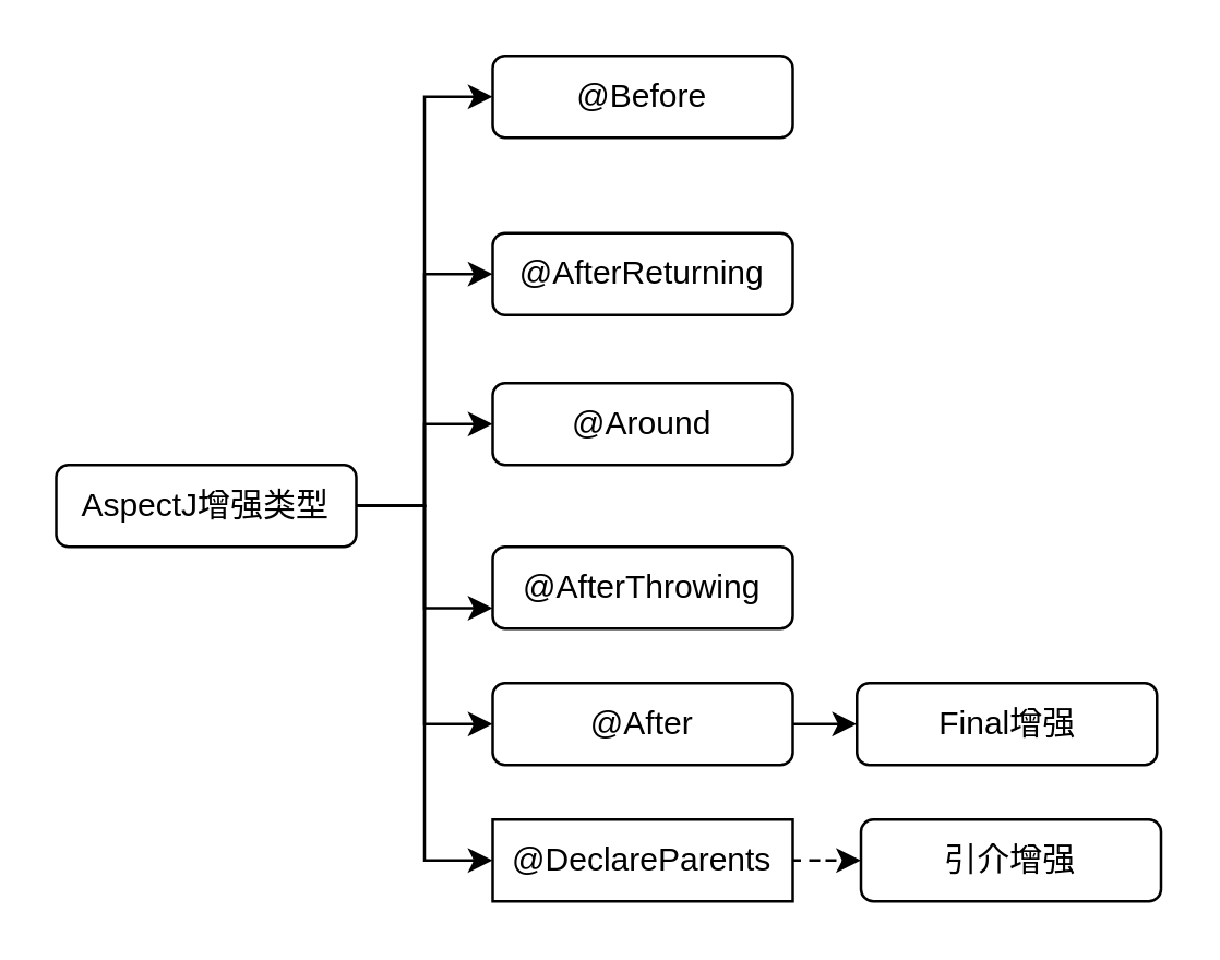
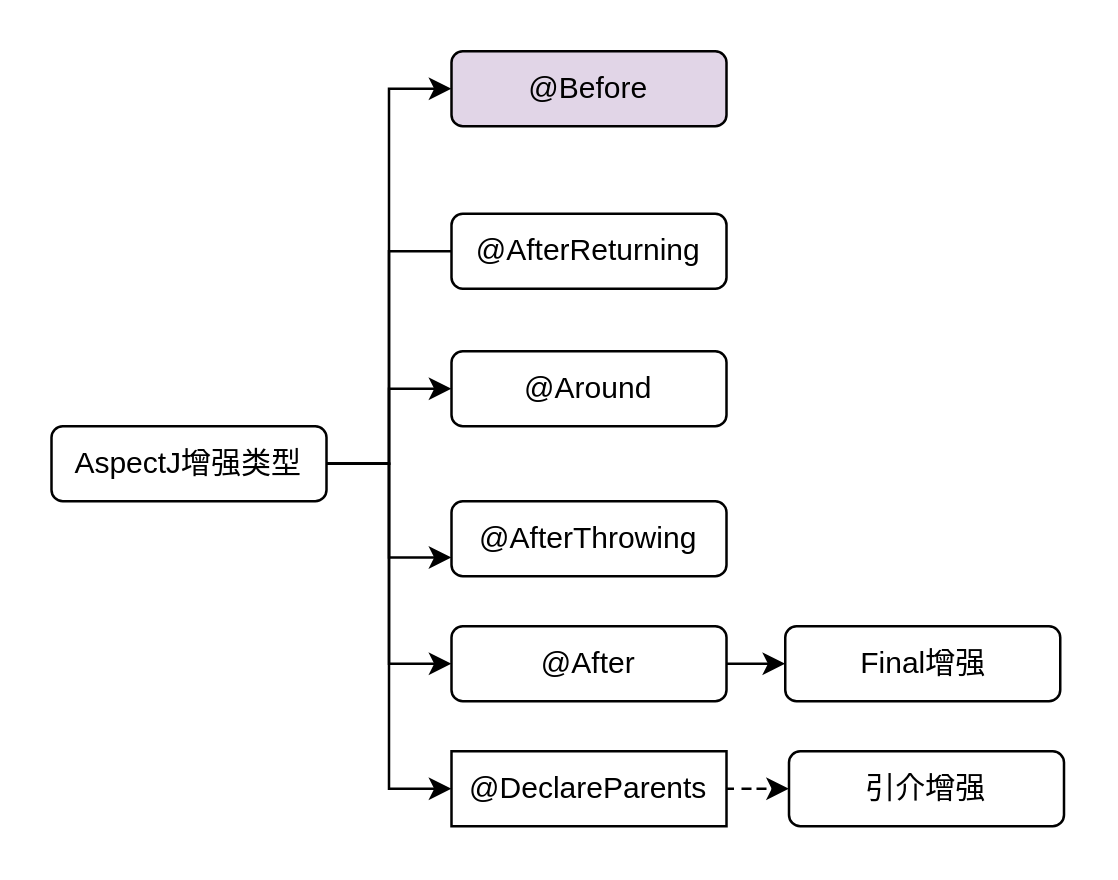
  <mxCell id="0" />
  <mxCell id="1" parent="0" />
  <mxCell id="2" value="" style="edgeStyle=orthogonalEdgeStyle;rounded=0;orthogonalLoop=1;jettySize=auto;html=1;entryX=0;entryY=0.5;entryDx=0;entryDy=0;" edge="1" parent="1" source="8" target="18"><mxGeometry relative="1" as="geometry" /></mxCell>
- <mxCell id="3" value="" style="edgeStyle=orthogonalEdgeStyle;rounded=0;orthogonalLoop=1;jettySize=auto;html=1;entryX=0;entryY=0.5;entryDx=0;entryDy=0;" edge="1" parent="1" source="8" target="17"><mxGeometry relative="1" as="geometry" /></mxCell>
+ <mxCell id="3" value="" style="edgeStyle=orthogonalEdgeStyle;rounded=0;orthogonalLoop=1;jettySize=auto;html=1;entryX=0;entryY=0.5;entryDx=0;entryDy=0;endArrow=none;" edge="1" parent="1" source="8" target="17"><mxGeometry relative="1" as="geometry" /></mxCell>
  <mxCell id="4" value="" style="edgeStyle=orthogonalEdgeStyle;rounded=0;orthogonalLoop=1;jettySize=auto;html=1;entryX=0;entryY=0.5;entryDx=0;entryDy=0;" edge="1" parent="1" source="8" target="16"><mxGeometry relative="1" as="geometry" /></mxCell>
  <mxCell id="5" value="" style="edgeStyle=orthogonalEdgeStyle;rounded=0;orthogonalLoop=1;jettySize=auto;html=1;entryX=0;entryY=0.75;entryDx=0;entryDy=0;" edge="1" parent="1" source="8" target="15"><mxGeometry relative="1" as="geometry" /></mxCell>
  <mxCell id="6" value="" style="edgeStyle=orthogonalEdgeStyle;rounded=0;orthogonalLoop=1;jettySize=auto;html=1;entryX=0;entryY=0.5;entryDx=0;entryDy=0;" edge="1" parent="1" source="8" target="13"><mxGeometry relative="1" as="geometry" /></mxCell>
  <mxCell id="7" value="" style="edgeStyle=orthogonalEdgeStyle;rounded=0;orthogonalLoop=1;jettySize=auto;html=1;entryX=0;entryY=0.5;entryDx=0;entryDy=0;" edge="1" parent="1" source="8" target="10"><mxGeometry relative="1" as="geometry" /></mxCell>
  <mxCell id="8" value="AspectJ增强类型" style="rounded=1;whiteSpace=wrap;html=1;" vertex="1" parent="1"><mxGeometry x="20" y="170" width="110" height="30" as="geometry" /></mxCell>
  <mxCell id="9" value="" style="edgeStyle=orthogonalEdgeStyle;rounded=0;orthogonalLoop=1;jettySize=auto;html=1;dashed=1;" edge="1" parent="1" source="10" target="11"><mxGeometry relative="1" as="geometry" /></mxCell>
  <mxCell id="10" value="@DeclareParents" style="whiteSpace=wrap;html=1;rounded=0;" vertex="1" parent="1"><mxGeometry x="180" y="300" width="110" height="30" as="geometry" /></mxCell>
  <mxCell id="11" value="引介增强" style="rounded=1;whiteSpace=wrap;html=1;" vertex="1" parent="1"><mxGeometry x="315" y="300" width="110" height="30" as="geometry" /></mxCell>
  <mxCell id="12" value="" style="edgeStyle=orthogonalEdgeStyle;rounded=0;orthogonalLoop=1;jettySize=auto;html=1;" edge="1" parent="1" source="13" target="14"><mxGeometry relative="1" as="geometry" /></mxCell>
  <mxCell id="13" value="@After" style="rounded=1;whiteSpace=wrap;html=1;" vertex="1" parent="1"><mxGeometry x="180" y="250" width="110" height="30" as="geometry" /></mxCell>
  <mxCell id="14" value="Final增强" style="rounded=1;whiteSpace=wrap;html=1;" vertex="1" parent="1"><mxGeometry x="313.5" y="250" width="110" height="30" as="geometry" /></mxCell>
  <mxCell id="15" value="@AfterThrowing" style="rounded=1;whiteSpace=wrap;html=1;" vertex="1" parent="1"><mxGeometry x="180" y="200" width="110" height="30" as="geometry" /></mxCell>
  <mxCell id="16" value="@Around" style="rounded=1;whiteSpace=wrap;html=1;" vertex="1" parent="1"><mxGeometry x="180" y="140" width="110" height="30" as="geometry" /></mxCell>
  <mxCell id="17" value="@AfterReturning" style="rounded=1;whiteSpace=wrap;html=1;" vertex="1" parent="1"><mxGeometry x="180" y="85" width="110" height="30" as="geometry" /></mxCell>
- <mxCell id="18" value="@Before" style="rounded=1;whiteSpace=wrap;html=1;" vertex="1" parent="1"><mxGeometry x="180" y="20" width="110" height="30" as="geometry" /></mxCell>
+ <mxCell id="18" value="@Before" style="rounded=1;whiteSpace=wrap;html=1;fillColor=#e1d5e7;" vertex="1" parent="1"><mxGeometry x="180" y="20" width="110" height="30" as="geometry" /></mxCell>
